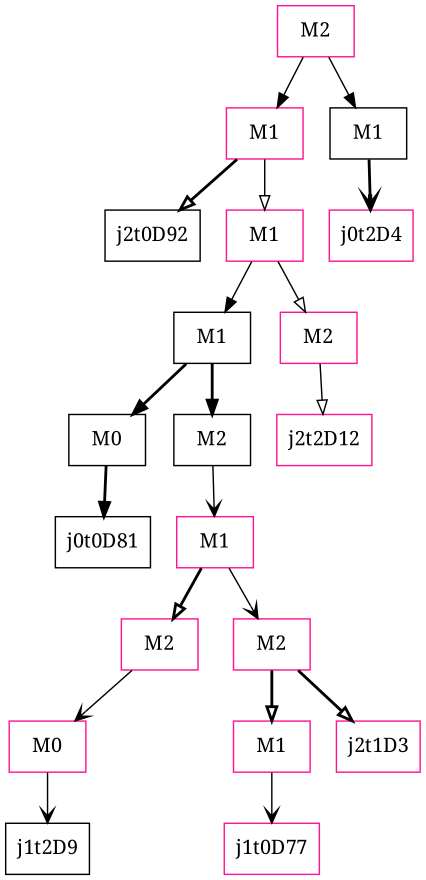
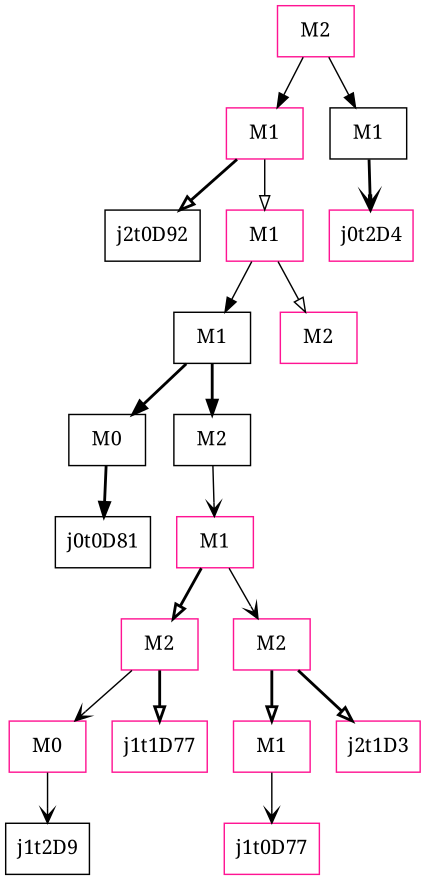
  digraph {
    fontname="Noto Serif"
    ordering=out
    node [color=deeppink fontname="Noto Serif" shape=rectangle]
    edge [arrowhead=onormal fontname="Noto Serif" style=solid]
    n1 [label=M2]
    n2 [label=M1]
    n3 [color=black label=M1]
    n4 [color=black label=j2t0D92]
    n5 [label=M1]
    n6 [label=j0t2D4]
    n7 [color=black label=M1]
    n8 [label=M2]
    n9 [color=black label=M0]
    n10 [color=black label=M2]
-   n11 [label=j2t2D12]
    n12 [color=black label=j0t0D81]
    n13 [label=M1]
    n14 [label=M2]
    n15 [label=M2]
    n16 [label=M0]
+   n17 [label=j1t1D77]
    n18 [label=M1]
    n19 [label=j2t1D3]
    n20 [color=black label=j1t2D9]
    n21 [label=j1t0D77]
    n1 -> n2 [arrowhead=normal]
    n1 -> n3 [arrowhead=normal]
    n2 -> n4 [style=bold]
    n2 -> n5
    n3 -> n6 [arrowhead=vee style=bold]
    n5 -> n7 [arrowhead=normal]
    n5 -> n8
    n7 -> n9 [arrowhead=normal style=bold]
    n7 -> n10 [arrowhead=normal style=bold]
-   n8 -> n11
    n9 -> n12 [arrowhead=normal style=bold]
    n10 -> n13 [arrowhead=vee]
    n13 -> n14 [style=bold]
    n13 -> n15 [arrowhead=vee]
    n14 -> n16 [arrowhead=vee]
+   n14 -> n17 [style=bold]
    n15 -> n18 [style=bold]
    n15 -> n19 [style=bold]
    n16 -> n20 [arrowhead=vee]
    n18 -> n21 [arrowhead=vee]
  }
